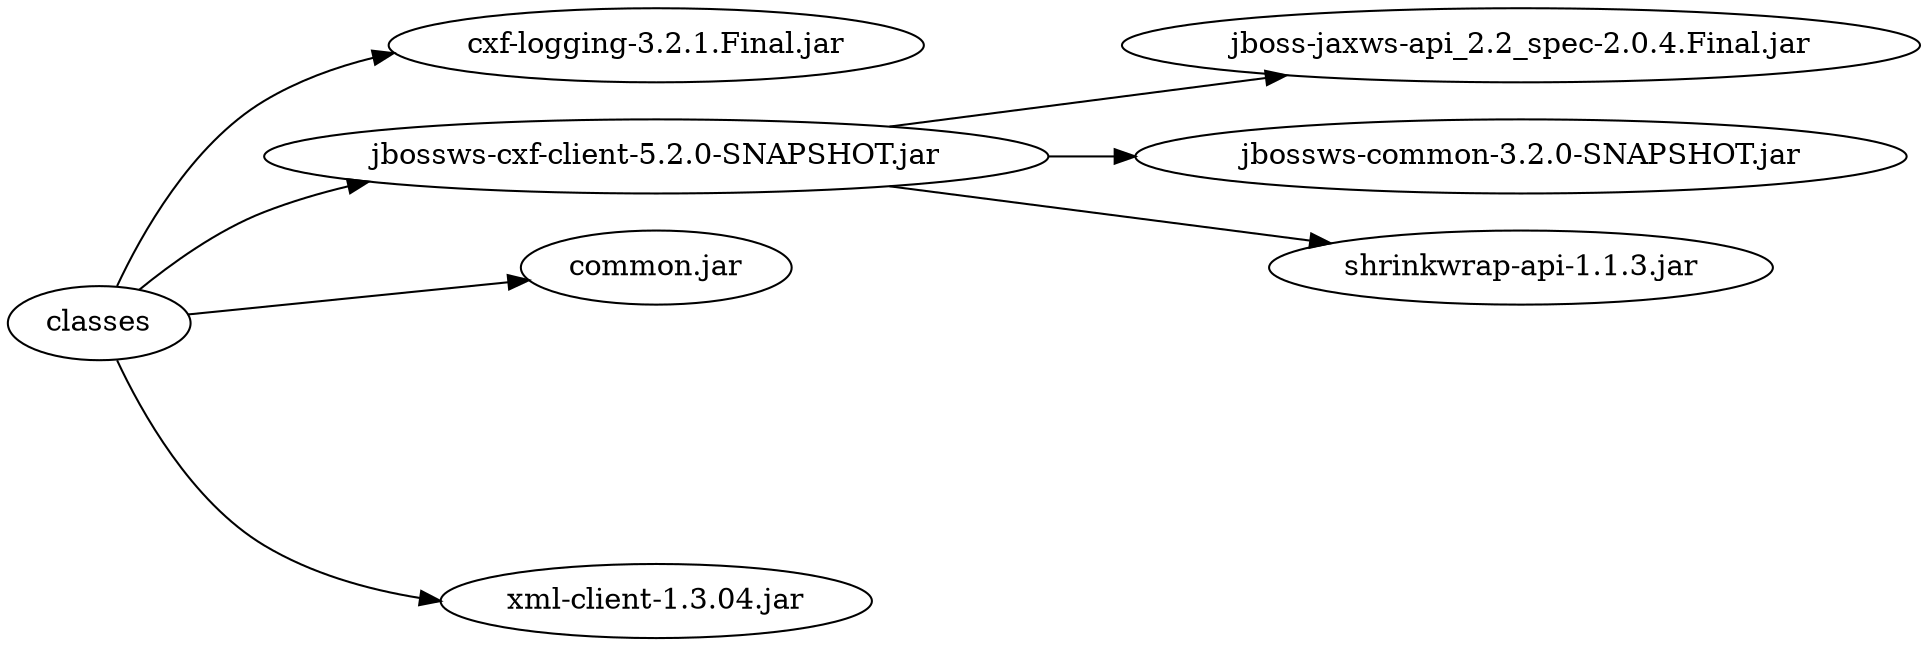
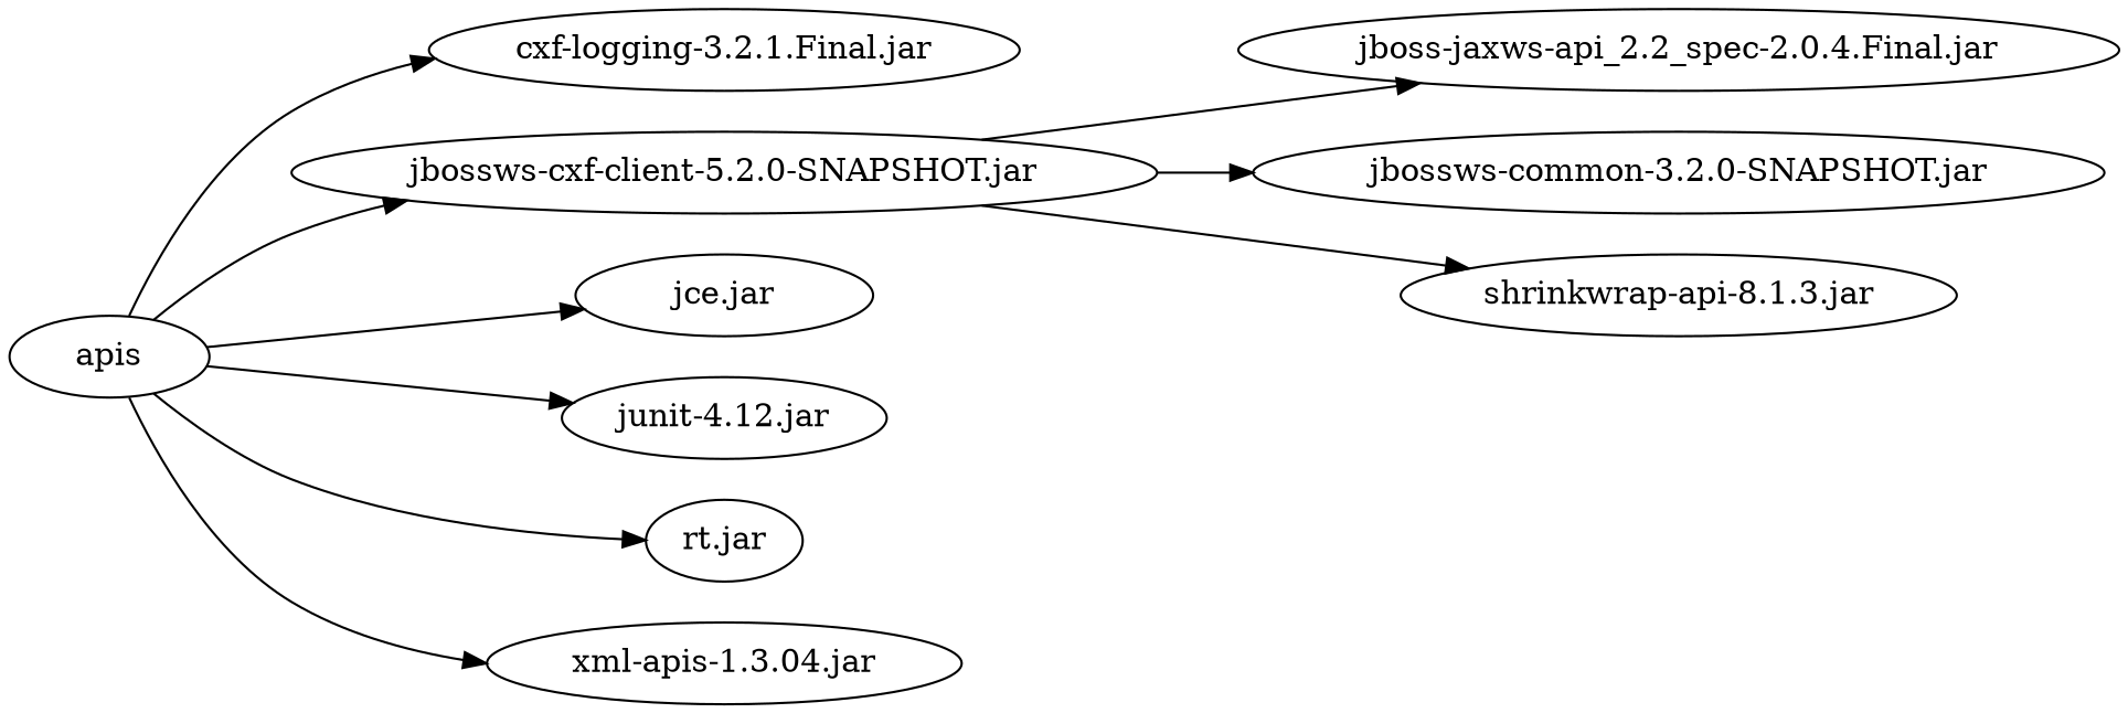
  digraph {
    rankdir=LR
    n1 [label="cxf-logging-3.2.1.Final.jar"]
-   classes
+   classes [label=apis]
    "jbossws-cxf-client-5.2.0-SNAPSHOT.jar"
-   "jce.jar" [label="common.jar"]
-   "xml-apis-1.3.04.jar" [label="xml-client-1.3.04.jar"]
+   "jce.jar"
+   "junit-4.12.jar"
+   "rt.jar"
+   "xml-apis-1.3.04.jar"
    "jboss-jaxws-api_2.2_spec-2.0.4.Final.jar"
    "jbossws-common-3.2.0-SNAPSHOT.jar"
-   "shrinkwrap-api-1.1.3.jar"
+   "shrinkwrap-api-1.1.3.jar" [label="shrinkwrap-api-8.1.3.jar"]
    classes -> n1
    classes -> "jbossws-cxf-client-5.2.0-SNAPSHOT.jar"
    classes -> "jce.jar"
+   classes -> "junit-4.12.jar"
+   classes -> "rt.jar"
    classes -> "xml-apis-1.3.04.jar"
    "jbossws-cxf-client-5.2.0-SNAPSHOT.jar" -> "jboss-jaxws-api_2.2_spec-2.0.4.Final.jar"
    "jbossws-cxf-client-5.2.0-SNAPSHOT.jar" -> "jbossws-common-3.2.0-SNAPSHOT.jar"
    "jbossws-cxf-client-5.2.0-SNAPSHOT.jar" -> "shrinkwrap-api-1.1.3.jar"
  }
